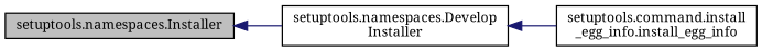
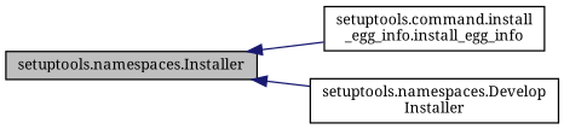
  digraph {
    fontname="Noto Serif"
    rankdir=LR
    node [color=black fillcolor=white fontname="Noto Serif" fontsize=10 shape=record style=filled]
    edge [color=midnightblue dir=back fontname="Noto Serif" fontsize=10 labelfontname=Helvetica labelfontsize=10 style=solid]
    n1 [fillcolor=grey75 fontcolor=black height=0.2 label="setuptools.namespaces.Installer" width=0.4]
    n2 [height=0.2 label="setuptools.command.install\l_egg_info.install_egg_info" width=0.4]
    n3 [height=0.2 label="setuptools.namespaces.Develop\lInstaller" width=0.4]
-   n3 -> n2
+   n1 -> n2
    n1 -> n3
  }
